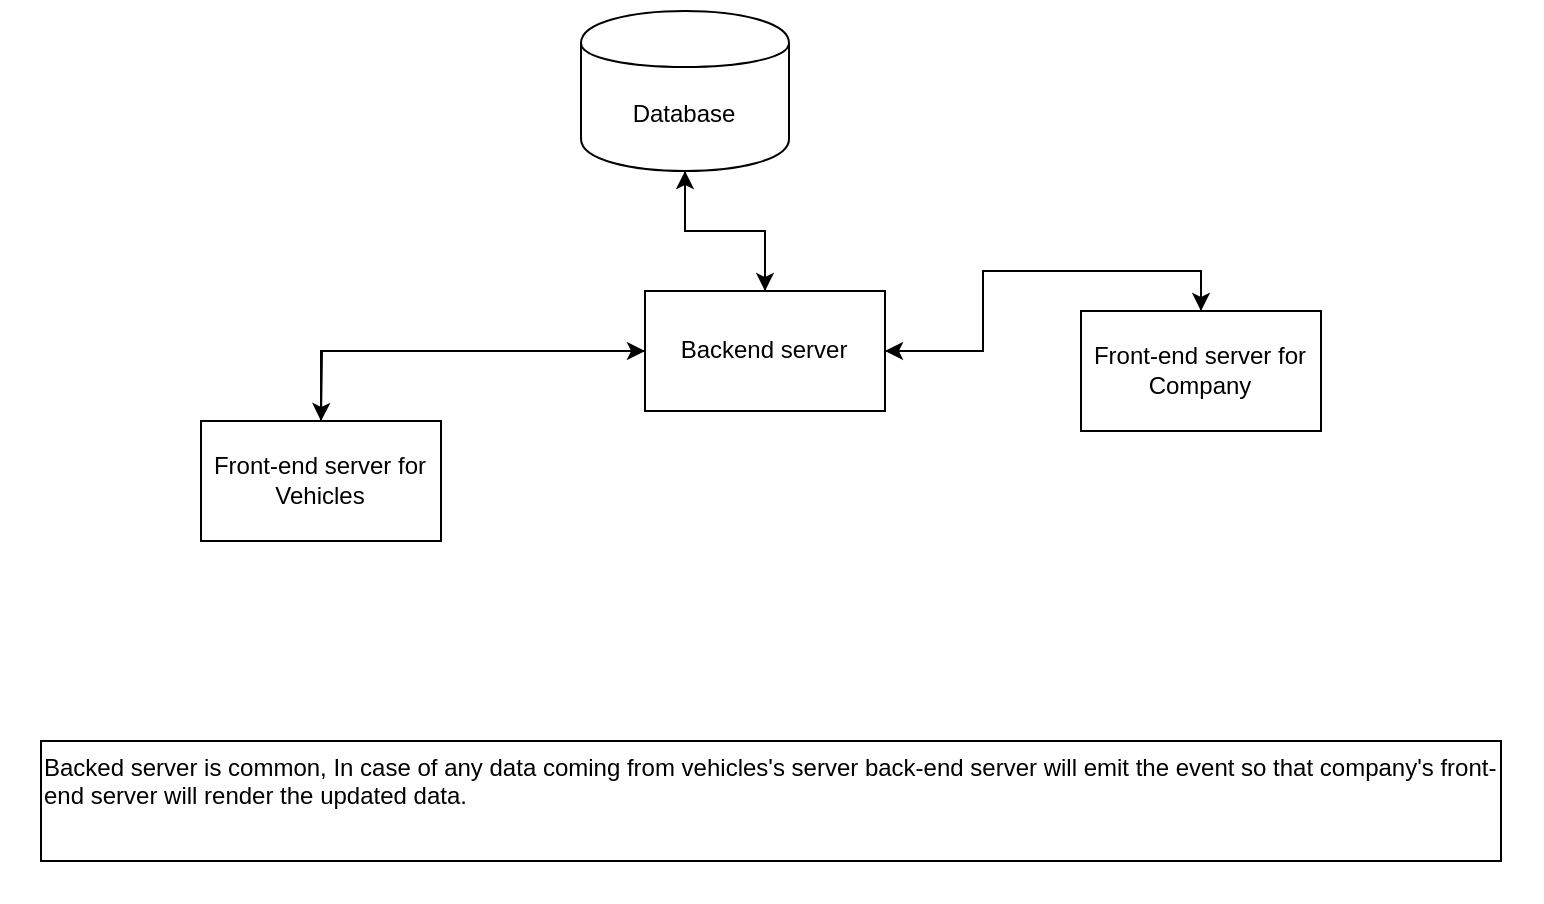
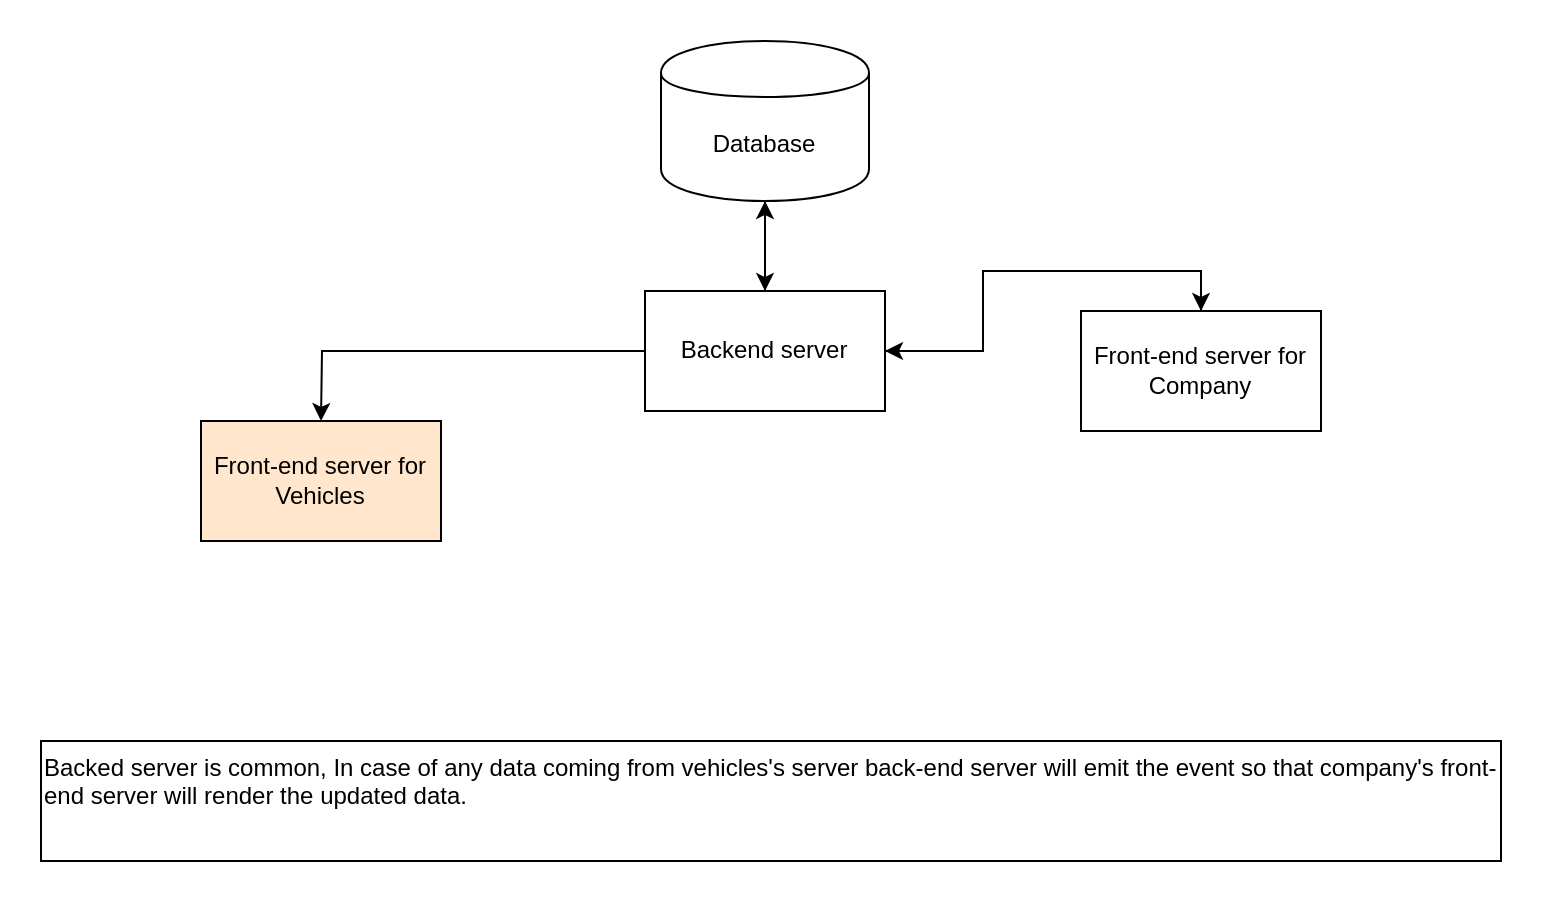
  <mxCell id="0" />
  <mxCell id="1" parent="0" />
  <mxCell id="2" style="edgeStyle=orthogonalEdgeStyle;rounded=0;orthogonalLoop=1;jettySize=auto;html=1;exitX=0.5;exitY=1;exitDx=0;exitDy=0;entryX=0.5;entryY=0;entryDx=0;entryDy=0;" edge="1" parent="1" source="3" target="7"><mxGeometry relative="1" as="geometry" /></mxCell>
- <mxCell id="3" value="Database" style="shape=cylinder;whiteSpace=wrap;html=1;boundedLbl=1;backgroundOutline=1;" vertex="1" parent="1"><mxGeometry x="290" y="5" width="104" height="80" as="geometry" /></mxCell>
+ <mxCell id="3" value="Database" style="shape=cylinder;whiteSpace=wrap;html=1;boundedLbl=1;backgroundOutline=1;" vertex="1" parent="1"><mxGeometry x="330" y="20" width="104" height="80" as="geometry" /></mxCell>
  <mxCell id="4" style="edgeStyle=orthogonalEdgeStyle;rounded=0;orthogonalLoop=1;jettySize=auto;html=1;exitX=0;exitY=0.5;exitDx=0;exitDy=0;" edge="1" parent="1" source="7"><mxGeometry relative="1" as="geometry"><mxPoint x="160" y="210" as="targetPoint" /></mxGeometry></mxCell>
  <mxCell id="5" style="edgeStyle=orthogonalEdgeStyle;rounded=0;orthogonalLoop=1;jettySize=auto;html=1;exitX=0.5;exitY=0;exitDx=0;exitDy=0;entryX=0.5;entryY=1;entryDx=0;entryDy=0;" edge="1" parent="1" source="7" target="3"><mxGeometry relative="1" as="geometry" /></mxCell>
  <mxCell id="6" style="edgeStyle=orthogonalEdgeStyle;rounded=0;orthogonalLoop=1;jettySize=auto;html=1;exitX=1;exitY=0.5;exitDx=0;exitDy=0;entryX=0.5;entryY=0;entryDx=0;entryDy=0;" edge="1" parent="1" source="7" target="11"><mxGeometry relative="1" as="geometry" /></mxCell>
  <mxCell id="7" value="Backend server " style="rounded=0;whiteSpace=wrap;html=1;" vertex="1" parent="1"><mxGeometry x="322" y="145" width="120" height="60" as="geometry" /></mxCell>
- <mxCell id="8" style="edgeStyle=orthogonalEdgeStyle;rounded=0;orthogonalLoop=1;jettySize=auto;html=1;exitX=0.5;exitY=0;exitDx=0;exitDy=0;entryX=0;entryY=0.5;entryDx=0;entryDy=0;" edge="1" parent="1" source="9" target="7"><mxGeometry relative="1" as="geometry" /></mxCell>
- <mxCell id="9" value="Front-end server for Vehicles" style="rounded=0;whiteSpace=wrap;html=1;" vertex="1" parent="1"><mxGeometry x="100" y="210" width="120" height="60" as="geometry" /></mxCell>
+ <mxCell id="9" value="Front-end server for Vehicles" style="rounded=0;whiteSpace=wrap;html=1;fillColor=#ffe6cc;" vertex="1" parent="1"><mxGeometry x="100" y="210" width="120" height="60" as="geometry" /></mxCell>
  <mxCell id="10" style="edgeStyle=orthogonalEdgeStyle;rounded=0;orthogonalLoop=1;jettySize=auto;html=1;exitX=0.5;exitY=0;exitDx=0;exitDy=0;entryX=1;entryY=0.5;entryDx=0;entryDy=0;" edge="1" parent="1" source="11" target="7"><mxGeometry relative="1" as="geometry" /></mxCell>
  <mxCell id="11" value="Front-end server for Company" style="rounded=0;whiteSpace=wrap;html=1;" vertex="1" parent="1"><mxGeometry x="540" y="155" width="120" height="60" as="geometry" /></mxCell>
  <mxCell id="12" value="Backed server is common, In case of any data coming from vehicles's server back-end server will emit the event so that company's front-end server will render the updated data.&amp;nbsp; " style="rounded=0;whiteSpace=wrap;html=1;align=left;horizontal=1;fontSize=12;verticalAlign=top;" vertex="1" parent="1"><mxGeometry y="370" width="730" height="60" as="geometry" x="20" /></mxCell>
